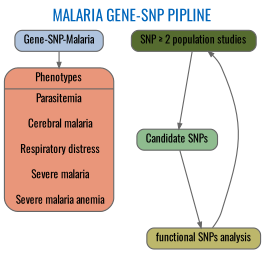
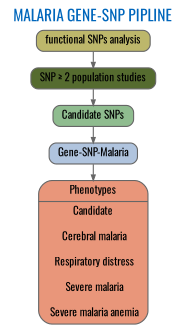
  digraph {
    fontcolor="#0066BB"
    fontname=Oswald
    fontsize=14
    label="MALARIA GENE-SNP PIPLINE"
    labelloc=t
    nodesep=0.1
    ranksep=0.2
    node [color="#666666" fontname=Oswald fontsize=10 shape=record style="rounded,filled"]
    edge [arrowsize=0.5 color="#666666" fontname=Oswald fontsize=10 labelfontname=ArialMT labelfontsize=10]
    n1 [fillcolor="#B0C4DE" height=0.2 label="{Gene-SNP-Malaria}"]
-   n2 [fillcolor="#E9967A" height=0.2 label="{Phenotypes|Parasitemia\n\n  						Cerebral malaria\n\n  						Respiratory distress\n\n  						Severe malaria\n\n  						Severe malaria anemia}"]
+   n2 [fillcolor="#E9967A" height=0.2 label="{Phenotypes|Candidate\n\n  						Cerebral malaria\n\n  						Respiratory distress\n\n  						Severe malaria\n\n  						Severe malaria anemia}"]
    n3 [fillcolor="#556B2F" height=0.2 label="{SNP ≥ 2 population studies}"]
    n4 [fillcolor="#8FBC8F" height=0.2 label="{Candidate SNPs}"]
    n5 [fillcolor="#BDB76B" height=0.2 label="{functional SNPs analysis}"]
    n1 -> n2
    n3 -> n4
-   n4 -> n5
+   n4 -> n1
    n5 -> n3
  }
